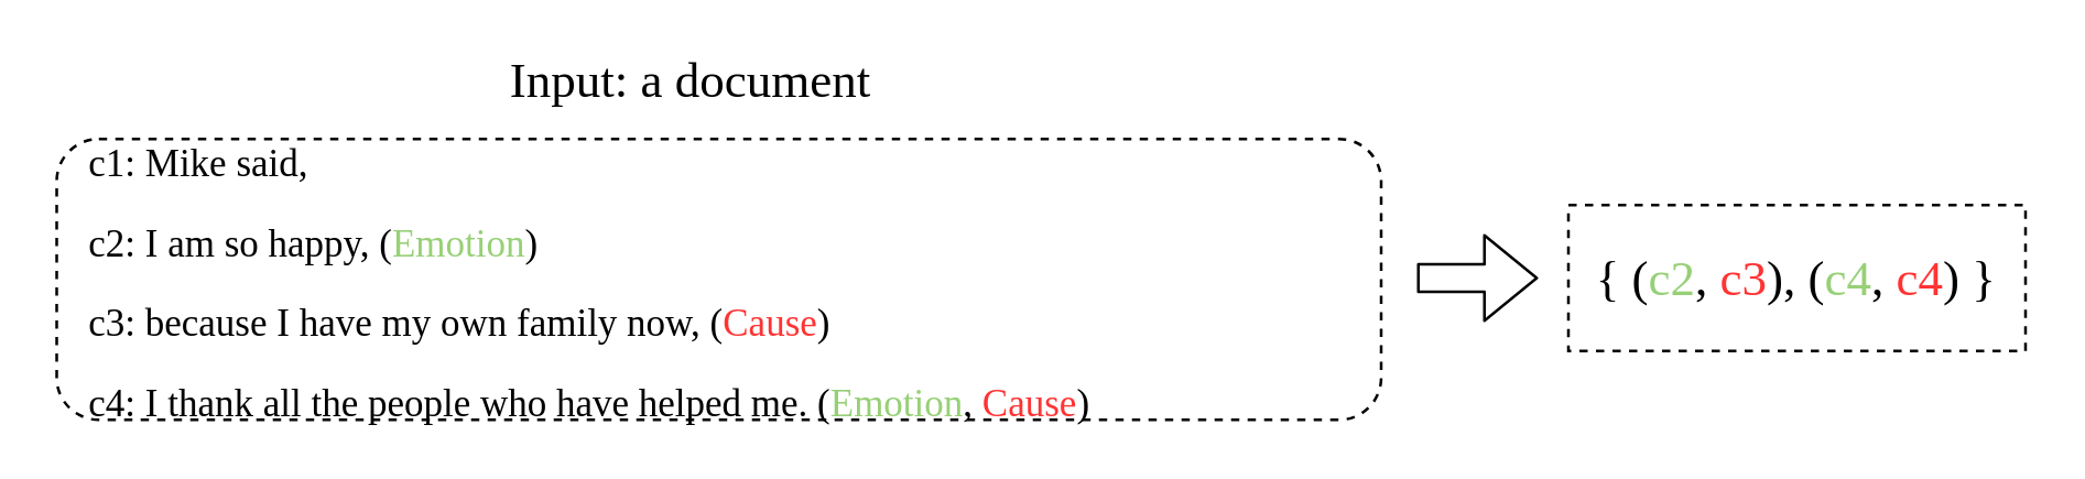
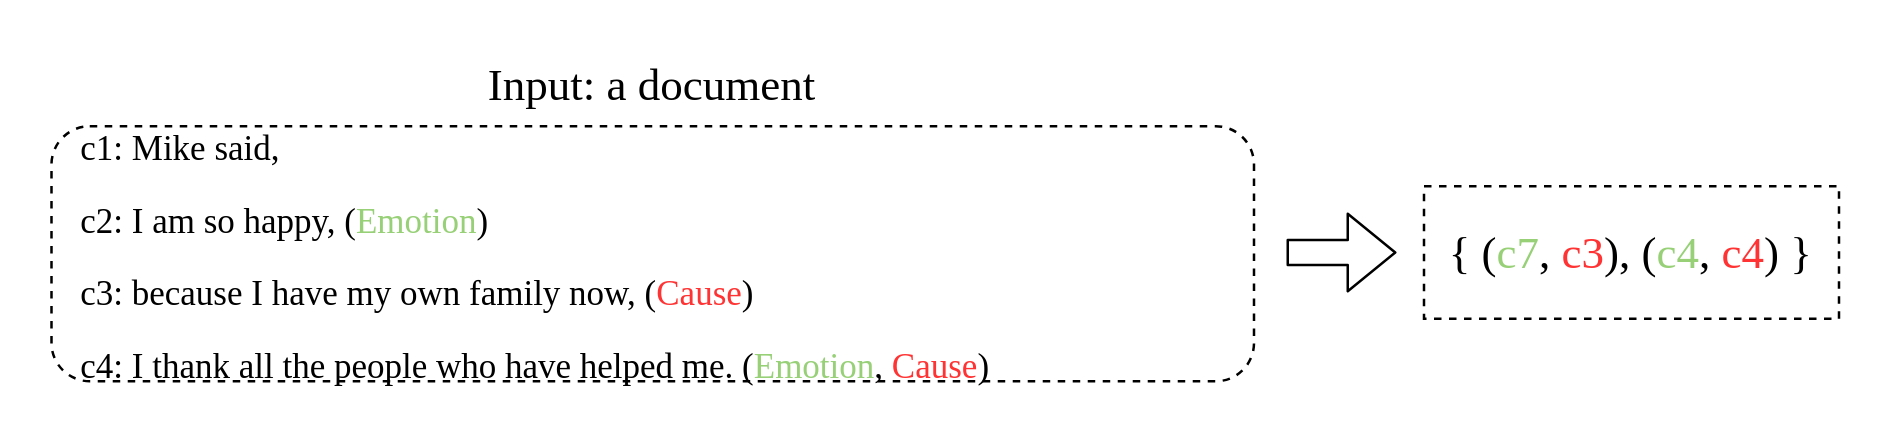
  <mxCell id="0" />
  <mxCell id="1" parent="0" />
  <mxCell id="2" value="" style="rounded=1;whiteSpace=wrap;html=1;dashed=1;strokeWidth=1;perimeterSpacing=1;" parent="1" vertex="1"><mxGeometry x="20" y="50" width="481" height="102" as="geometry" /></mxCell>
  <mxCell id="3" value="&lt;p&gt;&lt;font style=&quot;line-height: 200% ; font-size: 14px&quot;&gt;&lt;font style=&quot;font-size: 14px&quot; face=&quot;Times New Roman&quot;&gt;&lt;font style=&quot;font-size: 14px&quot;&gt;c1: Mike said,&lt;br&gt;&lt;/font&gt;&lt;font style=&quot;font-size: 14px&quot;&gt;c2: I am so happy, (&lt;font color=&quot;#97d077&quot; style=&quot;font-size: 14px&quot;&gt;Emotion&lt;/font&gt;)&lt;br&gt;&lt;/font&gt;&lt;font style=&quot;font-size: 14px&quot;&gt;c3: because I have my own family now, (&lt;font color=&quot;#ff3333&quot; style=&quot;font-size: 14px&quot;&gt;Cause&lt;/font&gt;)&lt;br&gt;&lt;/font&gt;&lt;font style=&quot;font-size: 14px&quot;&gt;c4: I thank all the people who have helped me. (&lt;font color=&quot;#97d077&quot; style=&quot;font-size: 14px&quot;&gt;Emotion&lt;/font&gt;,&lt;font color=&quot;#ea6b66&quot; style=&quot;font-size: 14px&quot;&gt; &lt;/font&gt;&lt;font color=&quot;#ff3333&quot; style=&quot;font-size: 14px&quot;&gt;Cause&lt;/font&gt;)&lt;/font&gt;&lt;/font&gt;&lt;br&gt;&lt;/font&gt;&lt;/p&gt;" style="text;html=1;strokeColor=none;fillColor=none;align=left;verticalAlign=middle;whiteSpace=wrap;rounded=0;strokeWidth=9;perimeterSpacing=1;" parent="1" vertex="1"><mxGeometry x="30" y="57" width="473" height="90" as="geometry" /></mxCell>
- <mxCell id="4" value="&lt;font style=&quot;font-size: 18px&quot; face=&quot;Times New Roman&quot;&gt;Input: a document&lt;/font&gt;" style="text;html=1;strokeColor=none;fillColor=none;align=center;verticalAlign=middle;whiteSpace=wrap;rounded=0;dashed=1;" parent="1" vertex="1"><mxGeometry x="129" y="15" width="243" height="28" as="geometry" /></mxCell>
- <mxCell id="5" value="&lt;font style=&quot;font-size: 18px&quot; face=&quot;Times New Roman&quot;&gt;{ (&lt;font color=&quot;#97d077&quot;&gt;c2&lt;/font&gt;, &lt;font color=&quot;#ff3333&quot;&gt;c3&lt;/font&gt;), (&lt;font color=&quot;#97d077&quot;&gt;c4&lt;/font&gt;, &lt;font color=&quot;#ff3333&quot;&gt;c4&lt;/font&gt;) }&lt;/font&gt;" style="rounded=0;whiteSpace=wrap;html=1;dashed=1;strokeWidth=1;" parent="1" vertex="1"><mxGeometry x="569" y="74" width="166" height="53" as="geometry" /></mxCell>
+ <mxCell id="4" value="&lt;font style=&quot;font-size: 18px&quot; face=&quot;Times New Roman&quot;&gt;Input: a document&lt;/font&gt;" style="text;html=1;strokeColor=none;fillColor=none;align=center;verticalAlign=middle;whiteSpace=wrap;rounded=0;dashed=1;" parent="1" vertex="1"><mxGeometry x="139" width="243" height="28" as="geometry" y="20" /></mxCell>
+ <mxCell id="5" value="&lt;font style=&quot;font-size: 18px&quot; face=&quot;Times New Roman&quot;&gt;{ (&lt;font color=&quot;#97d077&quot;&gt;c7&lt;/font&gt;, &lt;font color=&quot;#ff3333&quot;&gt;c3&lt;/font&gt;), (&lt;font color=&quot;#97d077&quot;&gt;c4&lt;/font&gt;, &lt;font color=&quot;#ff3333&quot;&gt;c4&lt;/font&gt;) }&lt;/font&gt;" style="rounded=0;whiteSpace=wrap;html=1;dashed=1;strokeWidth=1;" parent="1" vertex="1"><mxGeometry x="569" y="74" width="166" height="53" as="geometry" /></mxCell>
  <mxCell id="6" value="" style="endArrow=classic;html=1;shape=flexArrow;" parent="1" edge="1"><mxGeometry width="50" height="50" relative="1" as="geometry"><mxPoint x="514" y="100.5" as="sourcePoint" /><mxPoint x="558" y="100.5" as="targetPoint" /></mxGeometry></mxCell>
